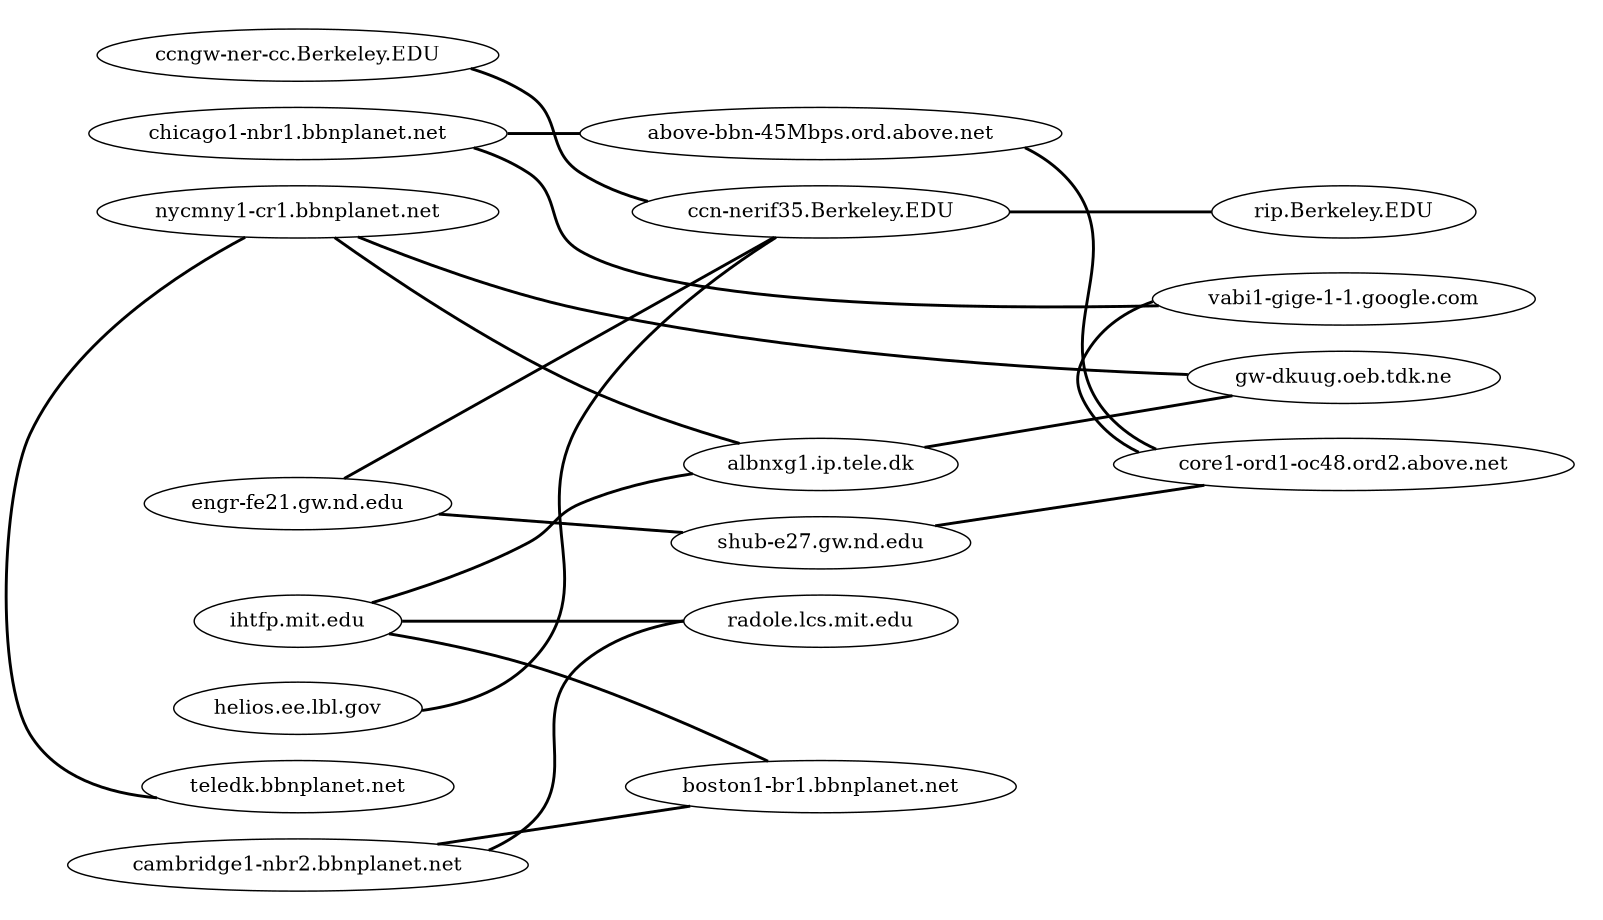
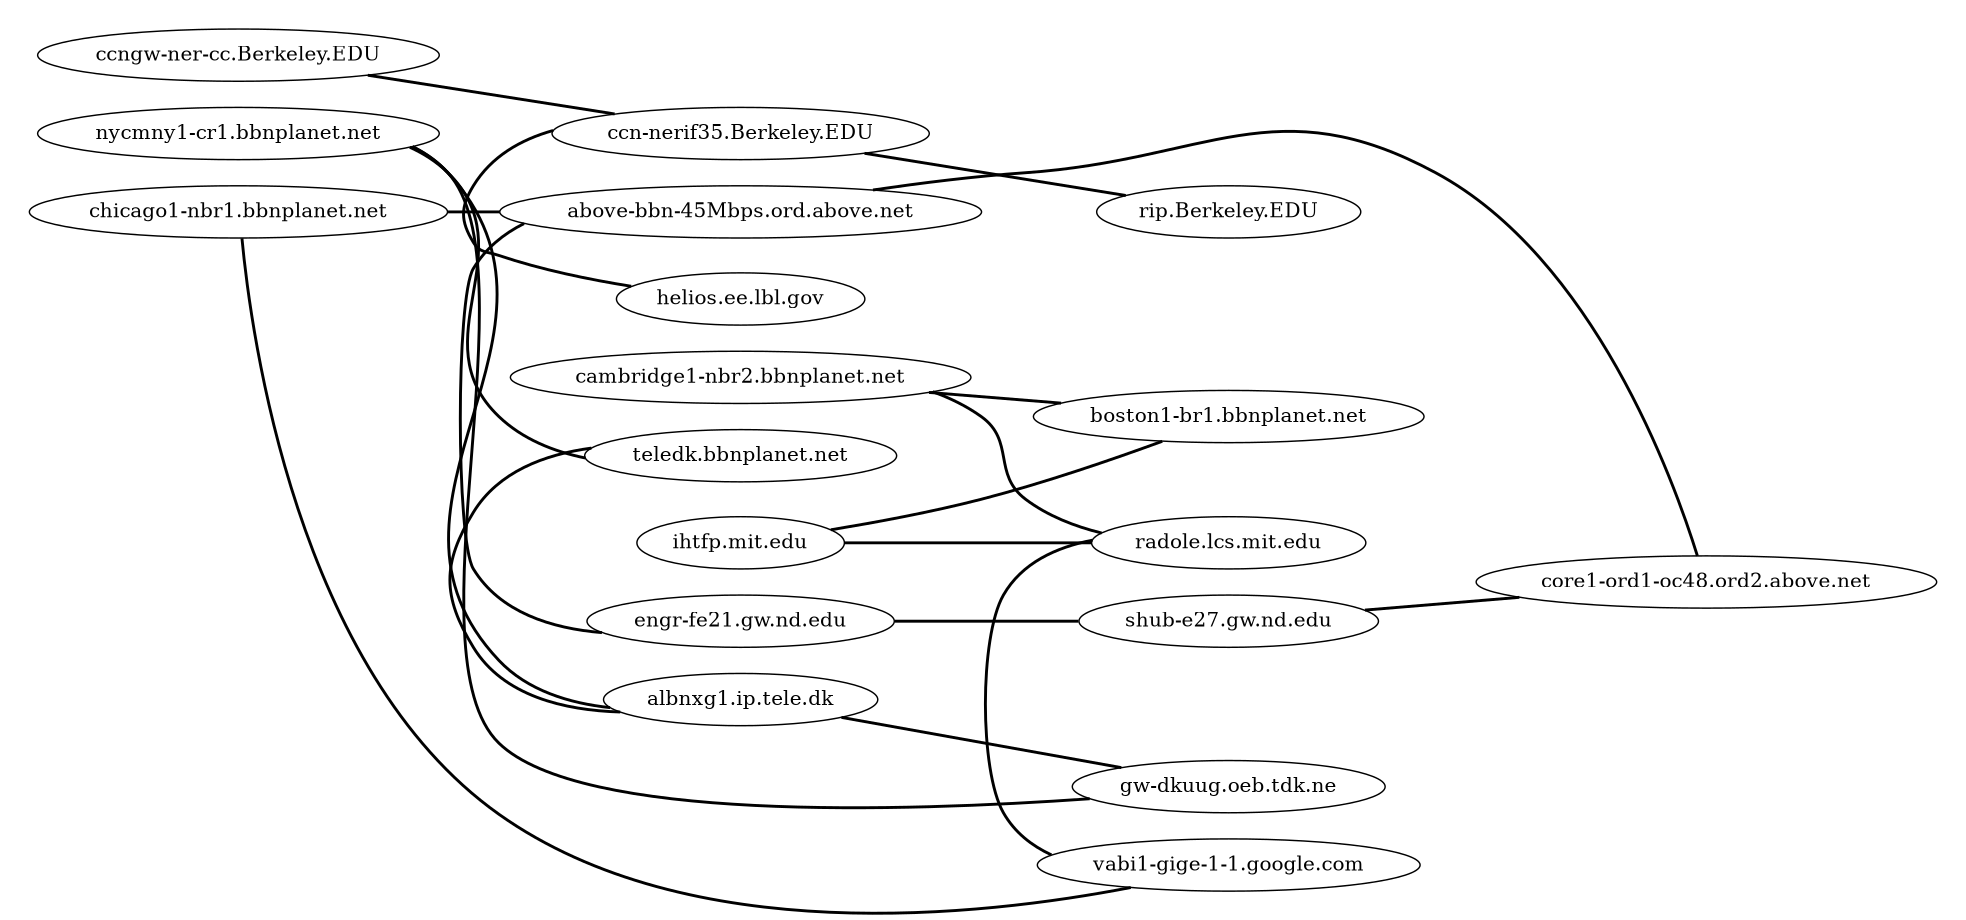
  graph {
    rankdir=LR
    edge [style=bold]
    "engr-fe21.gw.nd.edu"
    "radole.lcs.mit.edu"
    "shub-e27.gw.nd.edu"
    "ihtfp.mit.edu"
    "core1-ord1-oc48.ord2.above.net"
    "albnxg1.ip.tele.dk"
    "nycmny1-cr1.bbnplanet.net"
    "ccn-nerif35.Berkeley.EDU"
    "rip.Berkeley.EDU"
    "chicago1-nbr1.bbnplanet.net"
    "ccngw-ner-cc.Berkeley.EDU"
    "above-bbn-45Mbps.ord.above.net"
    "gw-dkuug.oeb.tdk.ne"
    "vabi1-gige-1-1.google.com"
    "boston1-br1.bbnplanet.net"
    "cambridge1-nbr2.bbnplanet.net"
    "helios.ee.lbl.gov"
    "teledk.bbnplanet.net"
    subgraph cluster_1 {
      color=white
      "engr-fe21.gw.nd.edu"
      "radole.lcs.mit.edu"
      "shub-e27.gw.nd.edu"
      "ihtfp.mit.edu"
      "core1-ord1-oc48.ord2.above.net"
      "albnxg1.ip.tele.dk"
    }
    subgraph cluster_2 {
      color=white
      "nycmny1-cr1.bbnplanet.net"
      "ccn-nerif35.Berkeley.EDU"
      "rip.Berkeley.EDU"
      "chicago1-nbr1.bbnplanet.net"
      "ccngw-ner-cc.Berkeley.EDU"
      "above-bbn-45Mbps.ord.above.net"
    }
    subgraph cluster_3 {
      color=white
      "gw-dkuug.oeb.tdk.ne"
      "vabi1-gige-1-1.google.com"
    }
    subgraph cluster_4 {
      color=white
      "boston1-br1.bbnplanet.net"
      "cambridge1-nbr2.bbnplanet.net"
      "helios.ee.lbl.gov"
      "teledk.bbnplanet.net"
    }
    "engr-fe21.gw.nd.edu" -- "shub-e27.gw.nd.edu"
    "shub-e27.gw.nd.edu" -- "core1-ord1-oc48.ord2.above.net"
    "ihtfp.mit.edu" -- "radole.lcs.mit.edu"
    "ihtfp.mit.edu" -- "boston1-br1.bbnplanet.net"
-   "core1-ord1-oc48.ord2.above.net" -- "vabi1-gige-1-1.google.com"
+   "radole.lcs.mit.edu" -- "vabi1-gige-1-1.google.com"
    "albnxg1.ip.tele.dk" -- "gw-dkuug.oeb.tdk.ne"
    "nycmny1-cr1.bbnplanet.net" -- "albnxg1.ip.tele.dk"
    "nycmny1-cr1.bbnplanet.net" -- "gw-dkuug.oeb.tdk.ne"
    "nycmny1-cr1.bbnplanet.net" -- "teledk.bbnplanet.net"
    "ccn-nerif35.Berkeley.EDU" -- "rip.Berkeley.EDU"
    "chicago1-nbr1.bbnplanet.net" -- "above-bbn-45Mbps.ord.above.net"
    "ccngw-ner-cc.Berkeley.EDU" -- "ccn-nerif35.Berkeley.EDU"
-   "ccn-nerif35.Berkeley.EDU" -- "engr-fe21.gw.nd.edu"
+   "above-bbn-45Mbps.ord.above.net" -- "engr-fe21.gw.nd.edu"
    "above-bbn-45Mbps.ord.above.net" -- "core1-ord1-oc48.ord2.above.net"
    "vabi1-gige-1-1.google.com" -- "chicago1-nbr1.bbnplanet.net"
    "cambridge1-nbr2.bbnplanet.net" -- "radole.lcs.mit.edu"
    "cambridge1-nbr2.bbnplanet.net" -- "boston1-br1.bbnplanet.net"
    "helios.ee.lbl.gov" -- "ccn-nerif35.Berkeley.EDU"
-   "ihtfp.mit.edu" -- "albnxg1.ip.tele.dk"
+   "teledk.bbnplanet.net" -- "albnxg1.ip.tele.dk"
  }
